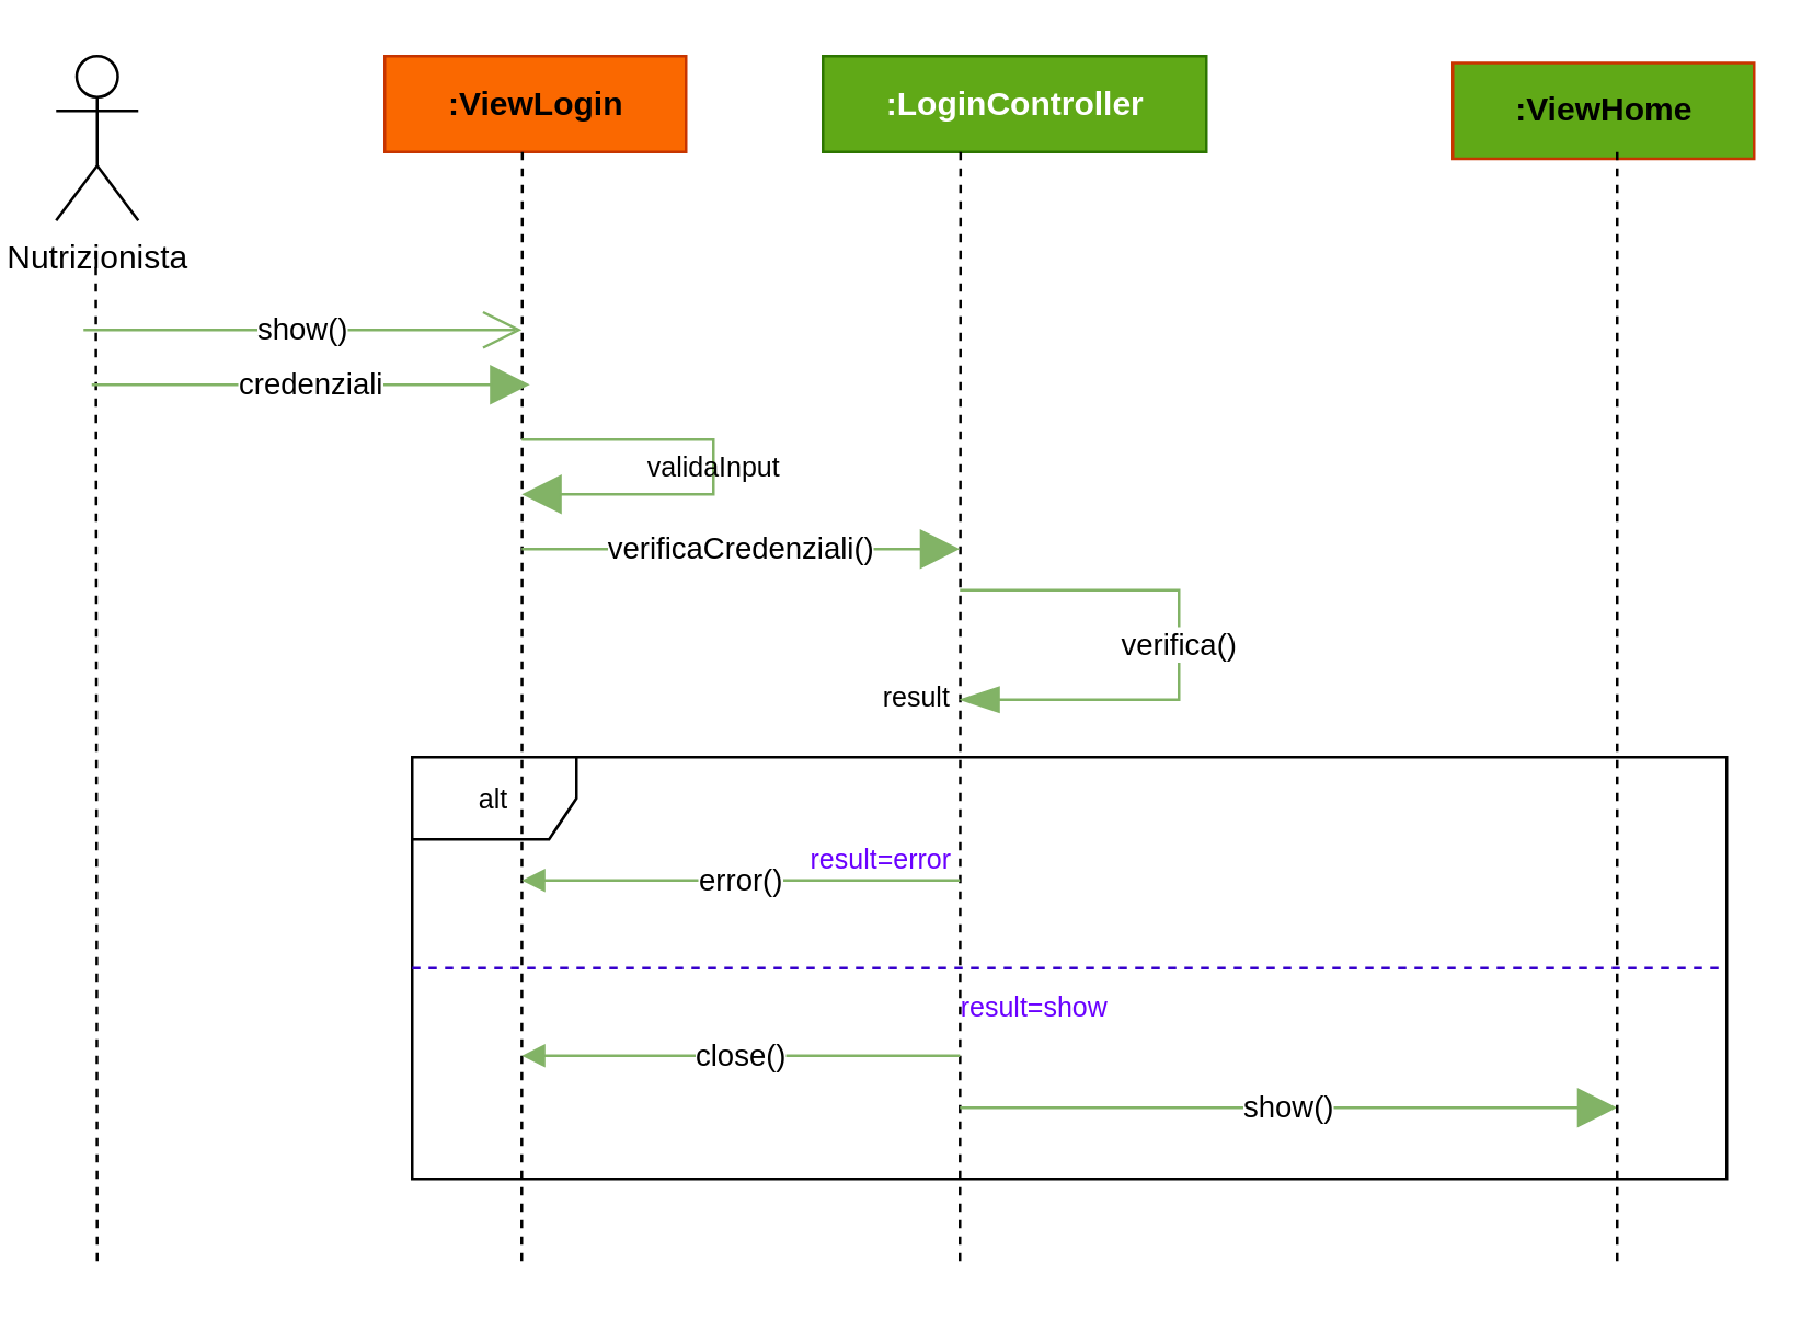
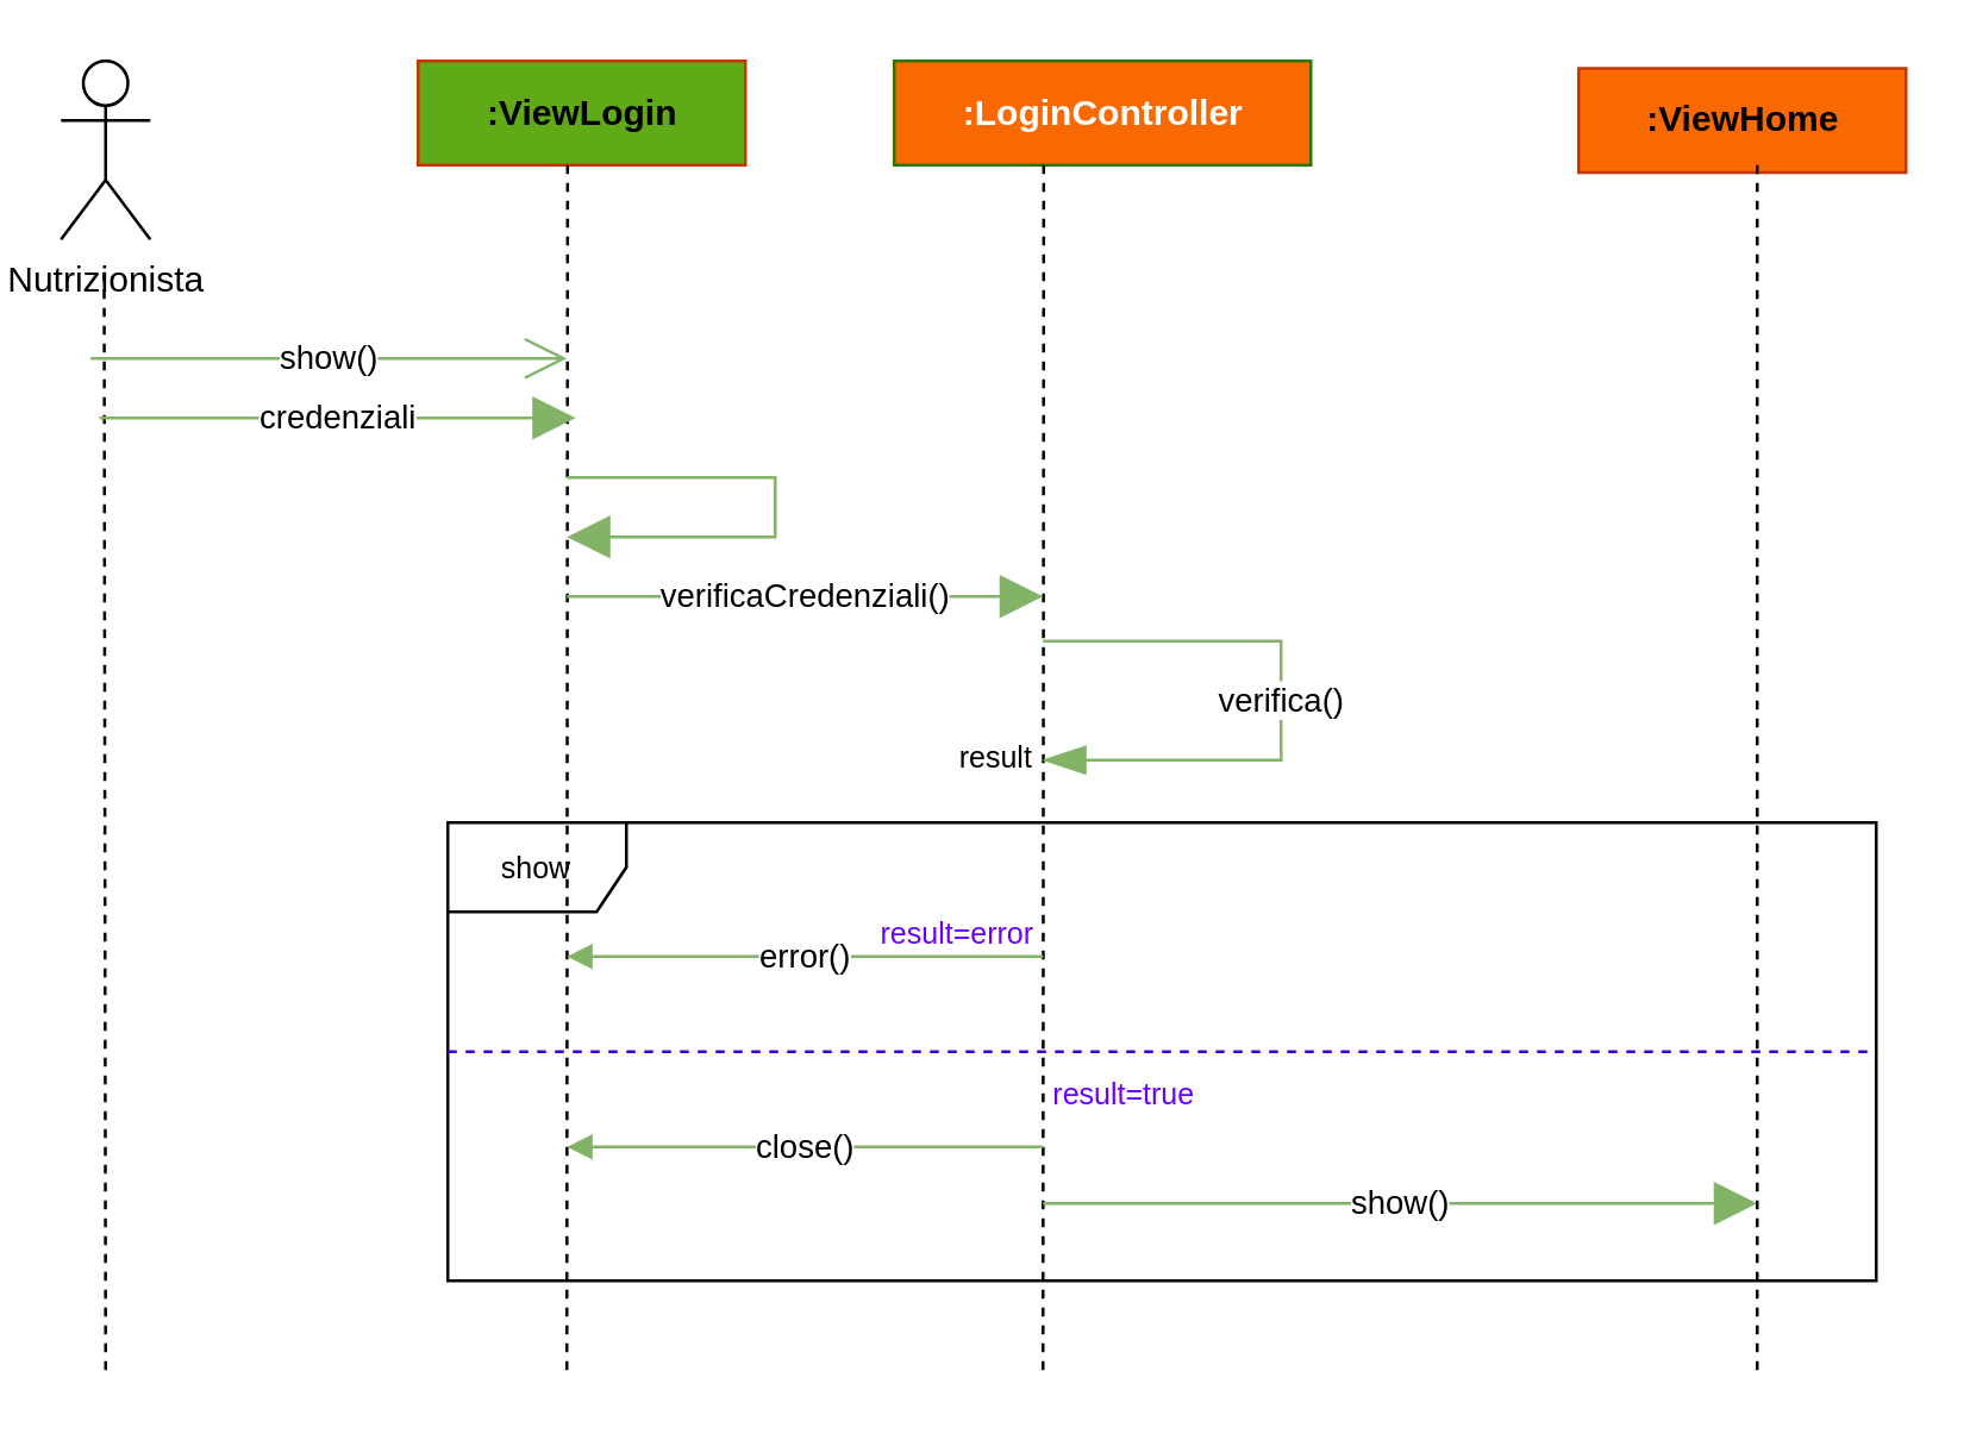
  <mxCell id="0" />
  <mxCell id="1" parent="0" />
- <mxCell id="2" value="alt" style="shape=umlFrame;whiteSpace=wrap;html=1;fontSize=10;fillColor=none;" parent="1" vertex="1"><mxGeometry x="150" y="276" width="480" height="154" as="geometry" /></mxCell>
+ <mxCell id="2" value="show" style="shape=umlFrame;whiteSpace=wrap;html=1;fontSize=10;fillColor=none;" parent="1" vertex="1"><mxGeometry x="150" y="276" width="480" height="154" as="geometry" /></mxCell>
  <mxCell id="3" value="Nutrizionista" style="shape=umlActor;verticalLabelPosition=bottom;verticalAlign=top;html=1;outlineConnect=0;" parent="1" vertex="1"><mxGeometry x="20" y="20" width="30" height="60" as="geometry" /></mxCell>
  <mxCell id="4" value="" style="endArrow=none;html=1;rounded=0;dashed=1;" parent="1" edge="1"><mxGeometry width="50" height="50" relative="1" as="geometry"><mxPoint x="35" y="460" as="sourcePoint" /><mxPoint x="34.5" y="90" as="targetPoint" /></mxGeometry></mxCell>
- <mxCell id="5" value="&lt;b&gt;:ViewLogin&lt;/b&gt;" style="html=1;fillColor=#fa6800;fontColor=#000000;strokeColor=#C73500;" parent="1" vertex="1"><mxGeometry x="140" y="20" width="110" height="35" as="geometry" /></mxCell>
+ <mxCell id="5" value="&lt;b&gt;:ViewLogin&lt;/b&gt;" style="html=1;fillColor=#60a917;fontColor=#000000;strokeColor=#C73500;" parent="1" vertex="1"><mxGeometry x="140" y="20" width="110" height="35" as="geometry" /></mxCell>
  <mxCell id="6" value="" style="endArrow=none;html=1;rounded=0;dashed=1;" parent="1" edge="1"><mxGeometry width="50" height="50" relative="1" as="geometry"><mxPoint x="190" y="460" as="sourcePoint" /><mxPoint x="190.23" y="55" as="targetPoint" /></mxGeometry></mxCell>
  <mxCell id="7" value="show()" style="endArrow=open;endSize=12;html=1;rounded=0;fillColor=#d5e8d4;gradientColor=#97d077;strokeColor=#82b366;" parent="1" edge="1"><mxGeometry width="160" relative="1" as="geometry"><mxPoint x="30" y="120" as="sourcePoint" /><mxPoint x="190" y="120" as="targetPoint" /></mxGeometry></mxCell>
  <mxCell id="8" value="credenziali" style="endArrow=block;endSize=12;html=1;rounded=0;fillColor=#d5e8d4;gradientColor=#97d077;strokeColor=#82b366;endFill=1;" parent="1" edge="1"><mxGeometry width="160" relative="1" as="geometry"><mxPoint x="33" y="140" as="sourcePoint" /><mxPoint x="193" y="140" as="targetPoint" /></mxGeometry></mxCell>
- <mxCell id="9" value="&lt;b&gt;:LoginController&lt;/b&gt;" style="html=1;fillColor=#60a917;fontColor=#ffffff;strokeColor=#2D7600;" parent="1" vertex="1"><mxGeometry x="300" y="20" width="140" height="35" as="geometry" /></mxCell>
+ <mxCell id="9" value="&lt;b&gt;:LoginController&lt;/b&gt;" style="html=1;fillColor=#fa6800;fontColor=#ffffff;strokeColor=#2D7600;" parent="1" vertex="1"><mxGeometry x="300" y="20" width="140" height="35" as="geometry" /></mxCell>
  <mxCell id="10" value="" style="endArrow=none;html=1;rounded=0;dashed=1;" parent="1" edge="1"><mxGeometry width="50" height="50" relative="1" as="geometry"><mxPoint x="350" y="460" as="sourcePoint" /><mxPoint x="350.23" y="55" as="targetPoint" /></mxGeometry></mxCell>
  <mxCell id="11" value="verificaCredenziali()" style="endArrow=block;endSize=12;html=1;rounded=0;fillColor=#d5e8d4;gradientColor=#97d077;strokeColor=#82b366;endFill=1;" parent="1" edge="1"><mxGeometry width="160" relative="1" as="geometry"><mxPoint x="190" y="200" as="sourcePoint" /><mxPoint x="350" y="200" as="targetPoint" /></mxGeometry></mxCell>
  <mxCell id="12" value="" style="endArrow=block;endFill=1;endSize=12;html=1;rounded=0;fillColor=#60a917;strokeColor=#82B366;" parent="1" edge="1"><mxGeometry width="160" relative="1" as="geometry"><mxPoint x="190" y="160" as="sourcePoint" /><mxPoint x="190" y="180" as="targetPoint" /><Array as="points"><mxPoint x="260" y="160" /><mxPoint x="260" y="180" /></Array></mxGeometry></mxCell>
- <mxCell id="13" value="&lt;font style=&quot;font-size: 10px;&quot;&gt;validaInput&lt;/font&gt;" style="text;html=1;align=center;verticalAlign=middle;resizable=0;points=[];autosize=1;strokeColor=none;fillColor=none;" parent="1" vertex="1"><mxGeometry x="230" y="160" width="60" height="20" as="geometry" /></mxCell>
  <mxCell id="14" value="verifica()" style="endArrow=blockThin;endSize=12;html=1;rounded=0;fillColor=#d5e8d4;gradientColor=#97d077;strokeColor=#82b366;endFill=1;" parent="1" edge="1"><mxGeometry width="160" relative="1" as="geometry"><mxPoint x="350" y="215" as="sourcePoint" /><mxPoint x="350" y="255" as="targetPoint" /><Array as="points"><mxPoint x="430" y="215" /><mxPoint x="430" y="255" /></Array></mxGeometry></mxCell>
  <mxCell id="15" value="result" style="text;html=1;align=center;verticalAlign=middle;resizable=0;points=[];autosize=1;strokeColor=none;fillColor=none;fontSize=10;" parent="1" vertex="1"><mxGeometry x="314" y="244" width="40" height="20" as="geometry" /></mxCell>
  <mxCell id="16" value="error()" style="endArrow=none;endSize=12;html=1;rounded=0;fillColor=#d5e8d4;gradientColor=#97d077;strokeColor=#82b366;endFill=0;startArrow=block;startFill=1;" parent="1" edge="1"><mxGeometry width="160" relative="1" as="geometry"><mxPoint x="190" y="321" as="sourcePoint" /><mxPoint x="350" y="321" as="targetPoint" /></mxGeometry></mxCell>
  <mxCell id="17" value="&lt;font color=&quot;#6a00ff&quot;&gt;result=error&lt;/font&gt;" style="text;html=1;align=center;verticalAlign=middle;resizable=0;points=[];autosize=1;strokeColor=none;fillColor=none;fontSize=10;" parent="1" vertex="1"><mxGeometry x="286" y="303" width="70" height="20" as="geometry" /></mxCell>
  <mxCell id="18" value="show()" style="endArrow=block;endSize=12;html=1;rounded=0;fillColor=#d5e8d4;gradientColor=#97d077;strokeColor=#82b366;endFill=1;" parent="1" edge="1"><mxGeometry width="160" relative="1" as="geometry"><mxPoint x="350" y="404" as="sourcePoint" /><mxPoint x="590" y="404" as="targetPoint" /></mxGeometry></mxCell>
- <mxCell id="19" value="result=show" style="text;html=1;align=center;verticalAlign=middle;resizable=0;points=[];autosize=1;strokeColor=none;fillColor=none;fontSize=10;fontColor=#6A00FF;" parent="1" vertex="1"><mxGeometry x="347" y="357" width="60" height="20" as="geometry" /></mxCell>
- <mxCell id="20" value="&lt;b&gt;:ViewHome&lt;/b&gt;" style="html=1;fillColor=#60a917;fontColor=#000000;strokeColor=#C73500;" parent="1" vertex="1"><mxGeometry x="530" y="22.5" width="110" height="35" as="geometry" /></mxCell>
+ <mxCell id="19" value="result=true" style="text;html=1;align=center;verticalAlign=middle;resizable=0;points=[];autosize=1;strokeColor=none;fillColor=none;fontSize=10;fontColor=#6A00FF;" parent="1" vertex="1"><mxGeometry x="347" y="357" width="60" height="20" as="geometry" /></mxCell>
+ <mxCell id="20" value="&lt;b&gt;:ViewHome&lt;/b&gt;" style="html=1;fillColor=#fa6800;fontColor=#000000;strokeColor=#C73500;" parent="1" vertex="1"><mxGeometry x="530" y="22.5" width="110" height="35" as="geometry" /></mxCell>
  <mxCell id="21" value="" style="endArrow=none;html=1;rounded=0;dashed=1;" parent="1" edge="1"><mxGeometry width="50" height="50" relative="1" as="geometry"><mxPoint x="590" y="460" as="sourcePoint" /><mxPoint x="590" y="55" as="targetPoint" /></mxGeometry></mxCell>
  <mxCell id="22" value="close()" style="endArrow=none;endSize=12;html=1;rounded=0;fillColor=#d5e8d4;gradientColor=#97d077;strokeColor=#82b366;endFill=0;startArrow=block;startFill=1;" parent="1" edge="1"><mxGeometry width="160" relative="1" as="geometry"><mxPoint x="190" y="385" as="sourcePoint" /><mxPoint x="350" y="385" as="targetPoint" /></mxGeometry></mxCell>
  <mxCell id="23" value="" style="endArrow=none;endSize=12;html=1;rounded=0;fillColor=#6a00ff;strokeColor=#3700CC;endFill=0;dashed=1;" parent="1" edge="1"><mxGeometry width="160" relative="1" as="geometry"><mxPoint x="150" y="353" as="sourcePoint" /><mxPoint x="630" y="353" as="targetPoint" /></mxGeometry></mxCell>
